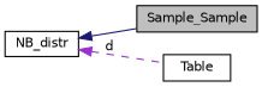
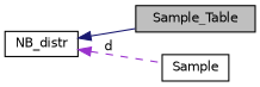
  digraph {
    rankdir=LR
    node [color=black fillcolor=white fontname=Helvetica fontsize=10 shape=record style=filled]
    edge [dir=back fontname=Helvetica fontsize=10 labelfontname=Helvetica labelfontsize=10]
-   n1 [fillcolor=grey75 fontcolor=black height=0.2 label=Sample_Sample width=0.4]
-   n2 [height=0.2 label=Table width=0.4]
+   n1 [fillcolor=grey75 fontcolor=black height=0.2 label=Sample_Table width=0.4]
+   n2 [height=0.2 label=Sample width=0.4]
    n3 [height=0.2 label=NB_distr width=0.4]
    n3 -> n1 [color=midnightblue style=solid]
    n3 -> n2 [color=darkorchid3 label=" d" style=dashed]
  }
